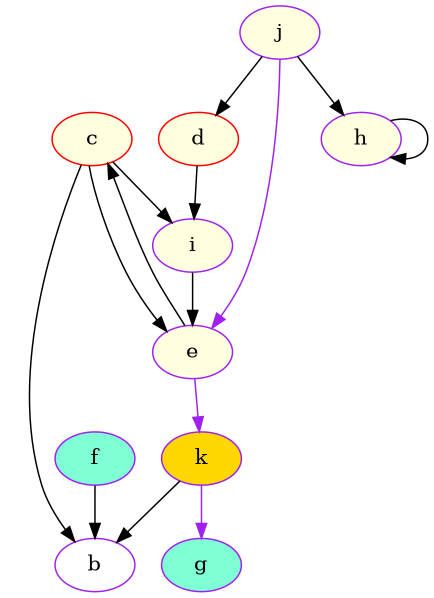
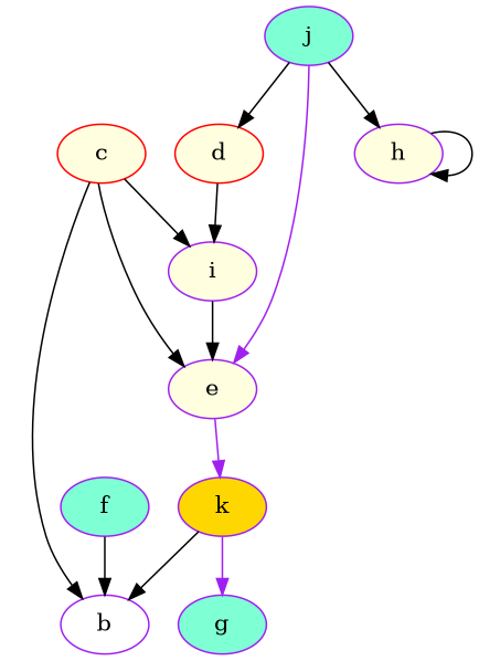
  digraph {
    node [color=purple fillcolor=lightyellow style=filled]
    c [color=red]
    b [fillcolor=white]
    e
    i
-   j
+   j [fillcolor=aquamarine]
    d [color=red]
    h
    k [fillcolor=gold]
    g [fillcolor=aquamarine]
    f [fillcolor=aquamarine]
    c -> b
    c -> e
    c -> i
-   e -> c
    e -> k [color=purple]
    i -> e
    j -> e [color=purple]
    j -> d
    j -> h
    d -> i
    h -> h
    k -> b
    k -> g [color=purple]
    f -> b
  }
